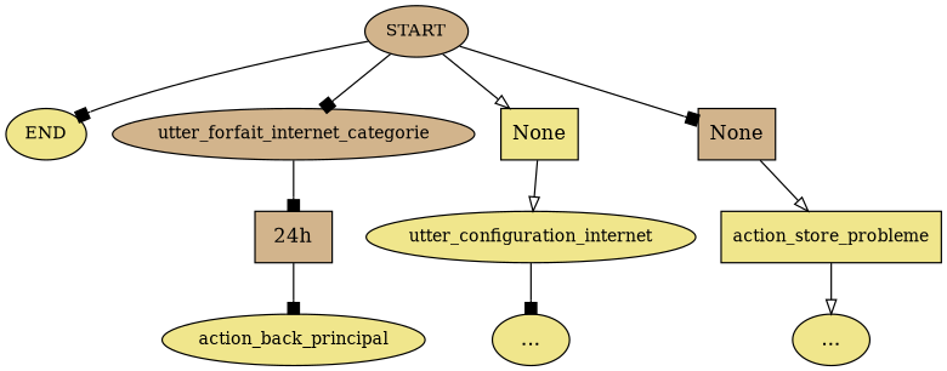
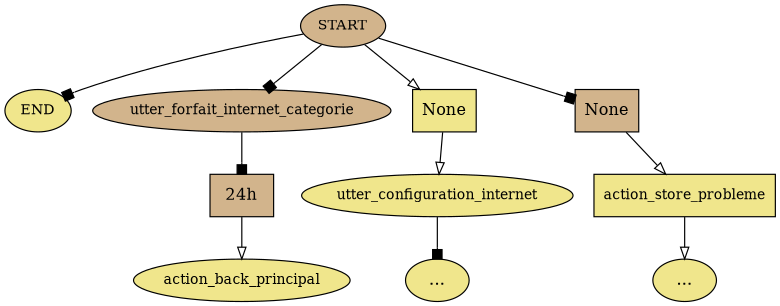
  digraph {
    node [fillcolor=khaki fontsize=12 style=filled]
    edge [arrowhead=box]
    n1 [fillcolor=tan label=START]
    n2 [label=END]
    n3 [fillcolor=tan label=utter_forfait_internet_categorie]
    n4 [label=None shape=rect fontsize=""]
    n5 [fillcolor=tan label=None shape=rect fontsize=""]
    n6 [fillcolor=tan label="24h" shape=rect fontsize=""]
    n7 [label=utter_configuration_internet]
    n8 [label=action_store_probleme shape=box]
    n9 [label="..." fontsize=""]
    n10 [label="..." fontsize=""]
    n11 [label=action_back_principal]
    n1 -> n2
    n1 -> n3
    n1 -> n4 [arrowhead=onormal]
    n1 -> n5
    n3 -> n6
    n4 -> n7 [arrowhead=onormal]
    n5 -> n8 [arrowhead=onormal]
-   n6 -> n11
+   n6 -> n11 [arrowhead=onormal]
    n7 -> n9
    n8 -> n10 [arrowhead=onormal]
  }
